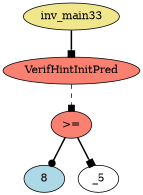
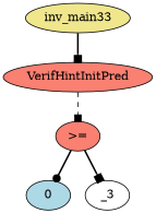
  digraph {
    node [fillcolor=salmon style=filled]
    edge [arrowhead=box style=bold]
    n1 [fillcolor=khaki label=inv_main33]
    n2 [label=VerifHintInitPred]
    n3 [label=">="]
-   n4 [fillcolor=lightblue label=8]
-   n5 [fillcolor=white label=_5]
+   n4 [fillcolor=lightblue label=0]
+   n5 [fillcolor=white label=_3]
    n1 -> n2
    n2 -> n3 [style=dashed]
    n3 -> n4 [arrowhead=dot]
    n3 -> n5
  }
